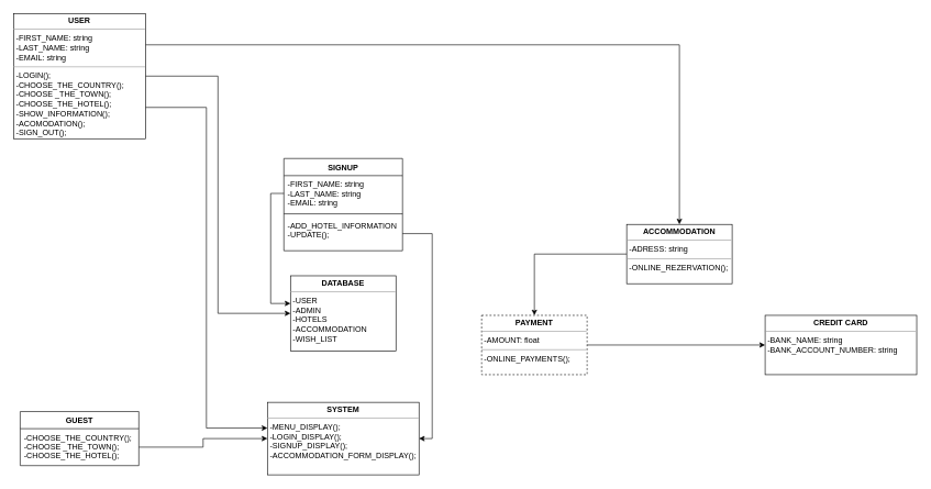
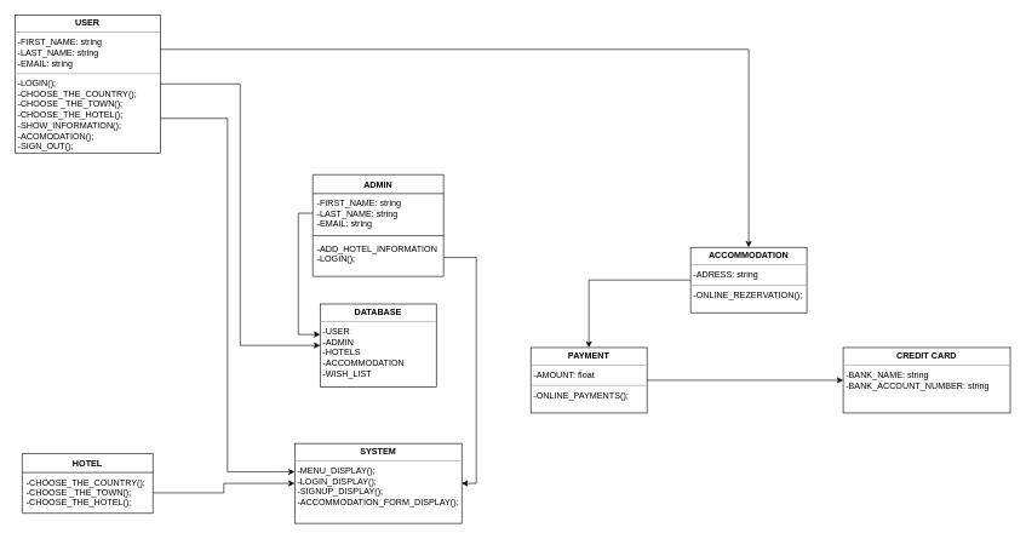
  <mxCell id="0" />
  <mxCell id="1" parent="0" />
  <mxCell id="2" style="edgeStyle=orthogonalEdgeStyle;rounded=0;orthogonalLoop=1;jettySize=auto;html=1;exitX=1;exitY=0.5;exitDx=0;exitDy=0;entryX=0;entryY=0.5;entryDx=0;entryDy=0;" edge="1" parent="1" source="5" target="12"><mxGeometry relative="1" as="geometry" /></mxCell>
  <mxCell id="3" style="edgeStyle=orthogonalEdgeStyle;rounded=0;orthogonalLoop=1;jettySize=auto;html=1;exitX=1;exitY=0.75;exitDx=0;exitDy=0;entryX=0;entryY=0.355;entryDx=0;entryDy=0;entryPerimeter=0;" edge="1" parent="1" source="5" target="13"><mxGeometry relative="1" as="geometry" /></mxCell>
  <mxCell id="4" style="edgeStyle=orthogonalEdgeStyle;rounded=0;orthogonalLoop=1;jettySize=auto;html=1;exitX=1;exitY=0.25;exitDx=0;exitDy=0;entryX=0.5;entryY=0;entryDx=0;entryDy=0;" edge="1" parent="1" source="5" target="15"><mxGeometry relative="1" as="geometry" /></mxCell>
  <mxCell id="5" value="&lt;p style=&quot;margin: 0px ; margin-top: 4px ; text-align: center&quot;&gt;&lt;b&gt;USER&lt;/b&gt;&lt;/p&gt;&lt;hr size=&quot;1&quot;&gt;&lt;p style=&quot;margin: 0px ; margin-left: 4px&quot;&gt;-FIRST_NAME: string&lt;/p&gt;&lt;p style=&quot;margin: 0px ; margin-left: 4px&quot;&gt;-LAST_NAME: string&lt;/p&gt;&lt;p style=&quot;margin: 0px ; margin-left: 4px&quot;&gt;-EMAIL: string&lt;/p&gt;&lt;hr size=&quot;1&quot;&gt;&lt;p style=&quot;margin: 0px ; margin-left: 4px&quot;&gt;-LOGIN();&lt;/p&gt;&lt;p style=&quot;margin: 0px ; margin-left: 4px&quot;&gt;-CHOOSE_THE_COUNTRY();&lt;/p&gt;&lt;p style=&quot;margin: 0px ; margin-left: 4px&quot;&gt;-CHOOSE _THE_TOWN();&lt;/p&gt;&lt;p style=&quot;margin: 0px ; margin-left: 4px&quot;&gt;-CHOOSE_THE_HOTEL();&lt;/p&gt;&lt;p style=&quot;margin: 0px ; margin-left: 4px&quot;&gt;-SHOW_INFORMATION();&lt;/p&gt;&lt;p style=&quot;margin: 0px ; margin-left: 4px&quot;&gt;-ACOMODATION();&lt;/p&gt;&lt;p style=&quot;margin: 0px ; margin-left: 4px&quot;&gt;-SIGN_OUT();&lt;/p&gt;&lt;p style=&quot;margin: 0px ; margin-left: 4px&quot;&gt;&lt;br&gt;&lt;/p&gt;" style="verticalAlign=top;align=left;overflow=fill;fontSize=12;fontFamily=Helvetica;html=1;" vertex="1" parent="1"><mxGeometry x="20" y="20" width="200" height="190" as="geometry" /></mxCell>
- <mxCell id="6" value="SIGNUP" style="swimlane;fontStyle=1;align=center;verticalAlign=top;childLayout=stackLayout;horizontal=1;startSize=26;horizontalStack=0;resizeParent=1;resizeParentMax=0;resizeLast=0;collapsible=1;marginBottom=0;" vertex="1" parent="1"><mxGeometry x="430" y="240" width="180" height="140" as="geometry" /></mxCell>
+ <mxCell id="6" value="ADMIN" style="swimlane;fontStyle=1;align=center;verticalAlign=top;childLayout=stackLayout;horizontal=1;startSize=26;horizontalStack=0;resizeParent=1;resizeParentMax=0;resizeLast=0;collapsible=1;marginBottom=0;" vertex="1" parent="1"><mxGeometry x="430" y="240" width="180" height="140" as="geometry" /></mxCell>
  <mxCell id="7" value="-FIRST_NAME: string&#10;-LAST_NAME: string&#10;-EMAIL: string&#10;" style="text;strokeColor=none;fillColor=none;align=left;verticalAlign=top;spacingLeft=4;spacingRight=4;overflow=hidden;rotatable=0;points=[[0,0.5],[1,0.5]];portConstraint=eastwest;" vertex="1" parent="6"><mxGeometry y="26" width="180" height="54" as="geometry" /></mxCell>
  <mxCell id="8" value="" style="line;strokeWidth=1;fillColor=none;align=left;verticalAlign=middle;spacingTop=-1;spacingLeft=3;spacingRight=3;rotatable=0;labelPosition=right;points=[];portConstraint=eastwest;" vertex="1" parent="6"><mxGeometry y="80" width="180" height="8" as="geometry" /></mxCell>
- <mxCell id="9" value="-ADD_HOTEL_INFORMATION&#10;-UPDATE();&#10;" style="text;strokeColor=none;fillColor=none;align=left;verticalAlign=top;spacingLeft=4;spacingRight=4;overflow=hidden;rotatable=0;points=[[0,0.5],[1,0.5]];portConstraint=eastwest;" vertex="1" parent="6"><mxGeometry y="88" width="180" height="52" as="geometry" /></mxCell>
- <mxCell id="10" value="GUEST" style="swimlane;fontStyle=1;align=center;verticalAlign=top;childLayout=stackLayout;horizontal=1;startSize=26;horizontalStack=0;resizeParent=1;resizeParentMax=0;resizeLast=0;collapsible=1;marginBottom=0;" vertex="1" parent="1"><mxGeometry x="30" y="624" width="180" height="82" as="geometry" /></mxCell>
+ <mxCell id="9" value="-ADD_HOTEL_INFORMATION&#10;-LOGIN();&#10;" style="text;strokeColor=none;fillColor=none;align=left;verticalAlign=top;spacingLeft=4;spacingRight=4;overflow=hidden;rotatable=0;points=[[0,0.5],[1,0.5]];portConstraint=eastwest;" vertex="1" parent="6"><mxGeometry y="88" width="180" height="52" as="geometry" /></mxCell>
+ <mxCell id="10" value="HOTEL" style="swimlane;fontStyle=1;align=center;verticalAlign=top;childLayout=stackLayout;horizontal=1;startSize=26;horizontalStack=0;resizeParent=1;resizeParentMax=0;resizeLast=0;collapsible=1;marginBottom=0;" vertex="1" parent="1"><mxGeometry x="30" y="624" width="180" height="82" as="geometry" /></mxCell>
  <mxCell id="11" value="-CHOOSE_THE_COUNTRY();&#10;-CHOOSE _THE_TOWN();&#10;-CHOOSE_THE_HOTEL();" style="text;strokeColor=none;fillColor=none;align=left;verticalAlign=top;spacingLeft=4;spacingRight=4;overflow=hidden;rotatable=0;points=[[0,0.5],[1,0.5]];portConstraint=eastwest;" vertex="1" parent="10"><mxGeometry y="26" width="180" height="56" as="geometry" /></mxCell>
  <mxCell id="12" value="&lt;p style=&quot;margin: 0px ; margin-top: 4px ; text-align: center&quot;&gt;&lt;b&gt;DATABASE&lt;/b&gt;&lt;/p&gt;&lt;hr size=&quot;1&quot;&gt;&lt;p style=&quot;margin: 0px ; margin-left: 4px&quot;&gt;-USER&lt;/p&gt;&lt;p style=&quot;margin: 0px ; margin-left: 4px&quot;&gt;-ADMIN&lt;/p&gt;&lt;p style=&quot;margin: 0px ; margin-left: 4px&quot;&gt;&lt;span&gt;-HOTELS&lt;/span&gt;&lt;/p&gt;&lt;p style=&quot;margin: 0px ; margin-left: 4px&quot;&gt;-ACCOMMODATION&lt;/p&gt;&lt;p style=&quot;margin: 0px ; margin-left: 4px&quot;&gt;-WISH_LIST&lt;/p&gt;" style="verticalAlign=top;align=left;overflow=fill;fontSize=12;fontFamily=Helvetica;html=1;" vertex="1" parent="1"><mxGeometry x="440" y="418" width="160" height="114" as="geometry" /></mxCell>
  <mxCell id="13" value="&lt;p style=&quot;margin: 0px ; margin-top: 4px ; text-align: center&quot;&gt;&lt;b&gt;SYSTEM&lt;/b&gt;&lt;/p&gt;&lt;hr size=&quot;1&quot;&gt;&lt;p style=&quot;margin: 0px ; margin-left: 4px&quot;&gt;-MENU_DISPLAY();&lt;/p&gt;&lt;p style=&quot;margin: 0px ; margin-left: 4px&quot;&gt;-LOGIN_DISPLAY();&lt;/p&gt;&lt;p style=&quot;margin: 0px ; margin-left: 4px&quot;&gt;-SIGNUP_DISPLAY();&lt;/p&gt;&lt;p style=&quot;margin: 0px ; margin-left: 4px&quot;&gt;-ACCOMMODATION_FORM_DISPLAY();&lt;/p&gt;&lt;p style=&quot;margin: 0px ; margin-left: 4px&quot;&gt;&lt;br&gt;&lt;/p&gt;" style="verticalAlign=top;align=left;overflow=fill;fontSize=12;fontFamily=Helvetica;html=1;" vertex="1" parent="1"><mxGeometry x="405" y="610" width="230" height="110" as="geometry" /></mxCell>
  <mxCell id="14" style="edgeStyle=orthogonalEdgeStyle;rounded=0;orthogonalLoop=1;jettySize=auto;html=1;exitX=0;exitY=0.5;exitDx=0;exitDy=0;entryX=0.5;entryY=0;entryDx=0;entryDy=0;" edge="1" parent="1" source="15" target="17"><mxGeometry relative="1" as="geometry" /></mxCell>
  <mxCell id="15" value="&lt;p style=&quot;margin: 0px ; margin-top: 4px ; text-align: center&quot;&gt;&lt;b&gt;ACCOMMODATION&lt;/b&gt;&lt;/p&gt;&lt;hr size=&quot;1&quot;&gt;&lt;p style=&quot;margin: 0px ; margin-left: 4px&quot;&gt;-ADRESS: string&lt;/p&gt;&lt;hr size=&quot;1&quot;&gt;&lt;p style=&quot;margin: 0px ; margin-left: 4px&quot;&gt;-ONLINE_REZERVATION();&lt;/p&gt;" style="verticalAlign=top;align=left;overflow=fill;fontSize=12;fontFamily=Helvetica;html=1;" vertex="1" parent="1"><mxGeometry x="950" y="340" width="160" height="90" as="geometry" /></mxCell>
  <mxCell id="16" style="edgeStyle=orthogonalEdgeStyle;rounded=0;orthogonalLoop=1;jettySize=auto;html=1;exitX=1;exitY=0.5;exitDx=0;exitDy=0;entryX=0;entryY=0.5;entryDx=0;entryDy=0;" edge="1" parent="1" source="17" target="18"><mxGeometry relative="1" as="geometry" /></mxCell>
- <mxCell id="17" value="&lt;p style=&quot;margin: 0px ; margin-top: 4px ; text-align: center&quot;&gt;&lt;b&gt;PAYMENT&lt;/b&gt;&lt;/p&gt;&lt;hr size=&quot;1&quot;&gt;&lt;p style=&quot;margin: 0px ; margin-left: 4px&quot;&gt;-AMOUNT: float&lt;/p&gt;&lt;hr size=&quot;1&quot;&gt;&lt;p style=&quot;margin: 0px ; margin-left: 4px&quot;&gt;-ONLINE_PAYMENTS();&lt;/p&gt;" style="verticalAlign=top;align=left;overflow=fill;fontSize=12;fontFamily=Helvetica;html=1;dashed=1;" vertex="1" parent="1"><mxGeometry x="730" y="478" width="160" height="90" as="geometry" /></mxCell>
+ <mxCell id="17" value="&lt;p style=&quot;margin: 0px ; margin-top: 4px ; text-align: center&quot;&gt;&lt;b&gt;PAYMENT&lt;/b&gt;&lt;/p&gt;&lt;hr size=&quot;1&quot;&gt;&lt;p style=&quot;margin: 0px ; margin-left: 4px&quot;&gt;-AMOUNT: float&lt;/p&gt;&lt;hr size=&quot;1&quot;&gt;&lt;p style=&quot;margin: 0px ; margin-left: 4px&quot;&gt;-ONLINE_PAYMENTS();&lt;/p&gt;" style="verticalAlign=top;align=left;overflow=fill;fontSize=12;fontFamily=Helvetica;html=1;" vertex="1" parent="1"><mxGeometry x="730" y="478" width="160" height="90" as="geometry" /></mxCell>
  <mxCell id="18" value="&lt;p style=&quot;margin: 0px ; margin-top: 4px ; text-align: center&quot;&gt;&lt;b&gt;CREDIT CARD&lt;/b&gt;&lt;/p&gt;&lt;hr size=&quot;1&quot;&gt;&lt;p style=&quot;margin: 0px ; margin-left: 4px&quot;&gt;-BANK_NAME: string&lt;/p&gt;&lt;p style=&quot;margin: 0px ; margin-left: 4px&quot;&gt;-BANK_ACCOUNT_NUMBER: string&lt;/p&gt;" style="verticalAlign=top;align=left;overflow=fill;fontSize=12;fontFamily=Helvetica;html=1;" vertex="1" parent="1"><mxGeometry x="1160" y="478" width="230" height="90" as="geometry" /></mxCell>
  <mxCell id="19" style="edgeStyle=orthogonalEdgeStyle;rounded=0;orthogonalLoop=1;jettySize=auto;html=1;exitX=0;exitY=0.5;exitDx=0;exitDy=0;entryX=0;entryY=0.368;entryDx=0;entryDy=0;entryPerimeter=0;" edge="1" parent="1" source="7" target="12"><mxGeometry relative="1" as="geometry" /></mxCell>
  <mxCell id="20" style="edgeStyle=orthogonalEdgeStyle;rounded=0;orthogonalLoop=1;jettySize=auto;html=1;exitX=1;exitY=0.5;exitDx=0;exitDy=0;entryX=0;entryY=0.5;entryDx=0;entryDy=0;" edge="1" parent="1" source="11" target="13"><mxGeometry relative="1" as="geometry" /></mxCell>
  <mxCell id="21" style="edgeStyle=orthogonalEdgeStyle;rounded=0;orthogonalLoop=1;jettySize=auto;html=1;exitX=1;exitY=0.5;exitDx=0;exitDy=0;entryX=1;entryY=0.5;entryDx=0;entryDy=0;" edge="1" parent="1" source="9" target="13"><mxGeometry relative="1" as="geometry" /></mxCell>
